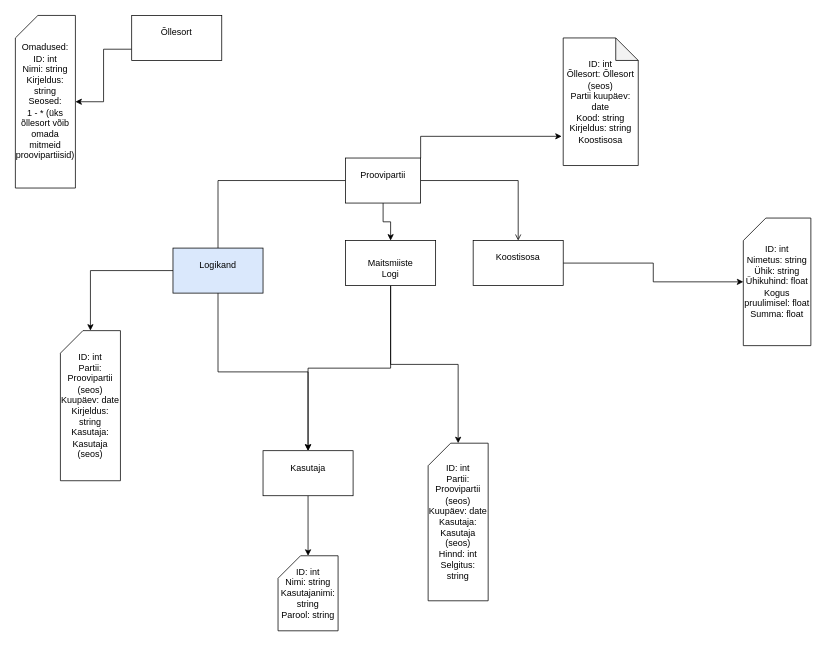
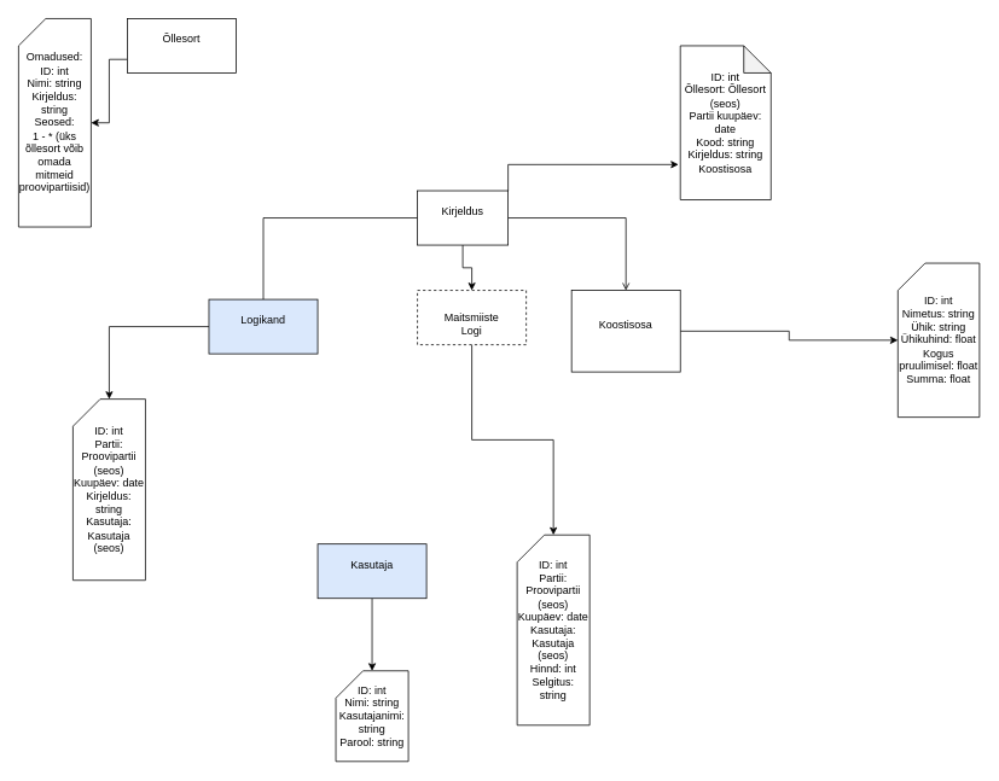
  <mxCell id="0" />
  <mxCell id="1" parent="0" />
  <mxCell id="2" style="edgeStyle=orthogonalEdgeStyle;rounded=0;orthogonalLoop=1;jettySize=auto;html=1;exitX=0;exitY=0.75;exitDx=0;exitDy=0;" edge="1" parent="1" source="3" target="19"><mxGeometry relative="1" as="geometry"><mxPoint x="150" y="140" as="targetPoint" /></mxGeometry></mxCell>
- <mxCell id="3" value="&#10;Õllesort&#10;&#10;" style="rounded=0;whiteSpace=wrap;html=1;" vertex="1" parent="1"><mxGeometry x="175" y="20" width="120" height="60" as="geometry" /></mxCell>
+ <mxCell id="3" value="&#10;Õllesort&#10;&#10;" style="rounded=0;whiteSpace=wrap;html=1;" vertex="1" parent="1"><mxGeometry x="140" width="120" height="60" as="geometry" y="20" /></mxCell>
  <mxCell id="4" style="edgeStyle=orthogonalEdgeStyle;rounded=0;orthogonalLoop=1;jettySize=auto;html=1;entryX=0.5;entryY=0;entryDx=0;entryDy=0;" edge="1" parent="1" source="8" target="16"><mxGeometry relative="1" as="geometry" /></mxCell>
  <mxCell id="5" style="edgeStyle=orthogonalEdgeStyle;rounded=0;orthogonalLoop=1;jettySize=auto;html=1;entryX=0.5;entryY=0;entryDx=0;entryDy=0;endArrow=open;" edge="1" parent="1" source="8" target="10"><mxGeometry relative="1" as="geometry" /></mxCell>
  <mxCell id="6" style="edgeStyle=orthogonalEdgeStyle;rounded=0;orthogonalLoop=1;jettySize=auto;html=1;entryX=0.5;entryY=0;entryDx=0;entryDy=0;endArrow=none;" edge="1" parent="1" source="8" target="13"><mxGeometry relative="1" as="geometry" /></mxCell>
  <mxCell id="7" style="edgeStyle=orthogonalEdgeStyle;rounded=0;orthogonalLoop=1;jettySize=auto;html=1;exitX=1;exitY=0;exitDx=0;exitDy=0;entryX=-0.02;entryY=0.771;entryDx=0;entryDy=0;entryPerimeter=0;" edge="1" parent="1" source="8" target="20"><mxGeometry relative="1" as="geometry"><mxPoint x="790" y="150" as="targetPoint" /><Array as="points"><mxPoint x="560" y="181" /></Array></mxGeometry></mxCell>
- <mxCell id="8" value="&#10; Proovipartii&#10;&#10;" style="rounded=0;whiteSpace=wrap;html=1;" vertex="1" parent="1"><mxGeometry x="460" y="210" width="100" height="60" as="geometry" /></mxCell>
+ <mxCell id="8" value="&#10; Kirjeldus&#10;&#10;" style="rounded=0;whiteSpace=wrap;html=1;" vertex="1" parent="1"><mxGeometry x="460" y="210" width="100" height="60" as="geometry" /></mxCell>
  <mxCell id="9" style="edgeStyle=orthogonalEdgeStyle;rounded=0;orthogonalLoop=1;jettySize=auto;html=1;" edge="1" parent="1" source="10" target="21"><mxGeometry relative="1" as="geometry"><mxPoint x="1030" y="340" as="targetPoint" /></mxGeometry></mxCell>
- <mxCell id="10" value="&#10;Koostisosa &#10;&#10;" style="rounded=0;whiteSpace=wrap;html=1;" vertex="1" parent="1"><mxGeometry x="630" y="320" width="120" height="60" as="geometry" /></mxCell>
- <mxCell id="11" style="edgeStyle=orthogonalEdgeStyle;rounded=0;orthogonalLoop=1;jettySize=auto;html=1;entryX=0.5;entryY=0;entryDx=0;entryDy=0;" edge="1" parent="1" source="13" target="18"><mxGeometry relative="1" as="geometry" /></mxCell>
+ <mxCell id="10" value="&#10;Koostisosa &#10;&#10;" style="rounded=0;whiteSpace=wrap;html=1;" vertex="1" parent="1"><mxGeometry x="630" y="320" width="120" height="90" as="geometry" /></mxCell>
  <mxCell id="12" style="edgeStyle=orthogonalEdgeStyle;rounded=0;orthogonalLoop=1;jettySize=auto;html=1;" edge="1" parent="1" source="13" target="22"><mxGeometry relative="1" as="geometry"><mxPoint x="120" y="490" as="targetPoint" /></mxGeometry></mxCell>
  <mxCell id="13" value="&#10;Logikand &#10;&#10;" style="rounded=0;whiteSpace=wrap;html=1;fillColor=#dae8fc;" vertex="1" parent="1"><mxGeometry x="230" y="330" width="120" height="60" as="geometry" /></mxCell>
- <mxCell id="14" style="edgeStyle=orthogonalEdgeStyle;rounded=0;orthogonalLoop=1;jettySize=auto;html=1;entryX=0.5;entryY=0;entryDx=0;entryDy=0;" edge="1" parent="1" source="16" target="18"><mxGeometry relative="1" as="geometry" /></mxCell>
  <mxCell id="15" style="edgeStyle=orthogonalEdgeStyle;rounded=0;orthogonalLoop=1;jettySize=auto;html=1;" edge="1" parent="1" source="16" target="23"><mxGeometry relative="1" as="geometry"><mxPoint x="610" y="640" as="targetPoint" /></mxGeometry></mxCell>
- <mxCell id="16" value="&lt;br&gt;Maitsmiiste&lt;br&gt;Logi" style="rounded=0;whiteSpace=wrap;html=1;" vertex="1" parent="1"><mxGeometry x="460" y="320" width="120" height="60" as="geometry" /></mxCell>
+ <mxCell id="16" value="&lt;br&gt;Maitsmiiste&lt;br&gt;Logi" style="rounded=0;whiteSpace=wrap;html=1;dashed=1;" vertex="1" parent="1"><mxGeometry x="460" y="320" width="120" height="60" as="geometry" /></mxCell>
  <mxCell id="17" style="edgeStyle=orthogonalEdgeStyle;rounded=0;orthogonalLoop=1;jettySize=auto;html=1;" edge="1" parent="1" source="18" target="24"><mxGeometry relative="1" as="geometry"><mxPoint x="410" y="790" as="targetPoint" /></mxGeometry></mxCell>
- <mxCell id="18" value="&#10;Kasutaja &#10;&#10;" style="rounded=0;whiteSpace=wrap;html=1;" vertex="1" parent="1"><mxGeometry x="350" y="600" width="120" height="60" as="geometry" /></mxCell>
+ <mxCell id="18" value="&#10;Kasutaja &#10;&#10;" style="rounded=0;whiteSpace=wrap;html=1;fillColor=#dae8fc;" vertex="1" parent="1"><mxGeometry x="350" y="600" width="120" height="60" as="geometry" /></mxCell>
  <mxCell id="19" value="Omadused:&#10;ID: int&#10;Nimi: string&#10;Kirjeldus: string&#10;Seosed:&#10;1 - * (üks õllesort võib omada mitmeid proovipartiisid)" style="shape=card;whiteSpace=wrap;html=1;" vertex="1" parent="1"><mxGeometry width="80" height="230" as="geometry" x="20" y="20" /></mxCell>
  <mxCell id="20" value="ID: int&#10;Õllesort: Õllesort (seos)&#10;Partii kuupäev: date&#10;Kood: string&#10;Kirjeldus: string&#10;Koostisosa" style="shape=note;whiteSpace=wrap;html=1;backgroundOutline=1;darkOpacity=0.05;" vertex="1" parent="1"><mxGeometry x="750" y="50" width="100" height="170" as="geometry" /></mxCell>
  <mxCell id="21" value="ID: int&#10;Nimetus: string&#10;Ühik: string&#10;Ühikuhind: float&#10;Kogus pruulimisel: float&#10;Summa: float" style="shape=card;whiteSpace=wrap;html=1;" vertex="1" parent="1"><mxGeometry x="990" y="290" width="90" height="170" as="geometry" /></mxCell>
  <mxCell id="22" value="ID: int&#10;Partii: Proovipartii (seos)&#10;Kuupäev: date&#10;Kirjeldus: string&#10;Kasutaja: Kasutaja (seos)" style="shape=card;whiteSpace=wrap;html=1;" vertex="1" parent="1"><mxGeometry x="80" y="440" width="80" height="200" as="geometry" /></mxCell>
  <mxCell id="23" value="ID: int&#10;Partii: Proovipartii (seos)&#10;Kuupäev: date&#10;Kasutaja: Kasutaja (seos)&#10;Hinnd: int&#10;Selgitus: string" style="shape=card;whiteSpace=wrap;html=1;" vertex="1" parent="1"><mxGeometry x="570" y="590" width="80" height="210" as="geometry" /></mxCell>
  <mxCell id="24" value="ID: int&#10;Nimi: string&#10;Kasutajanimi: string&#10;Parool: string" style="shape=card;whiteSpace=wrap;html=1;" vertex="1" parent="1"><mxGeometry x="370" y="740" width="80" height="100" as="geometry" /></mxCell>
